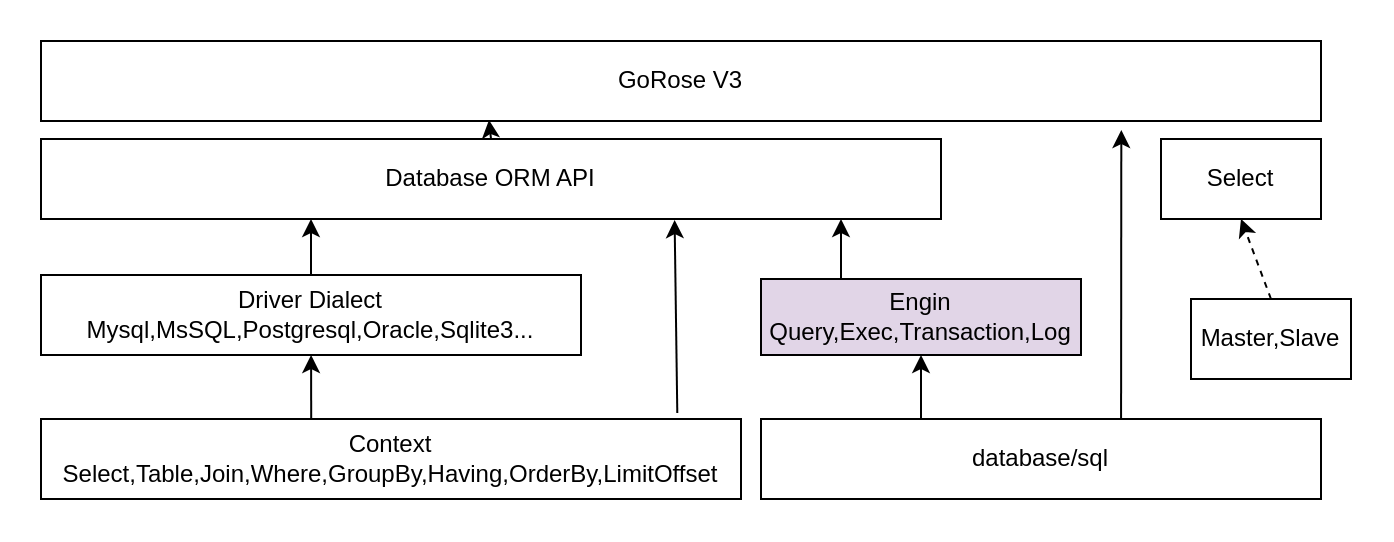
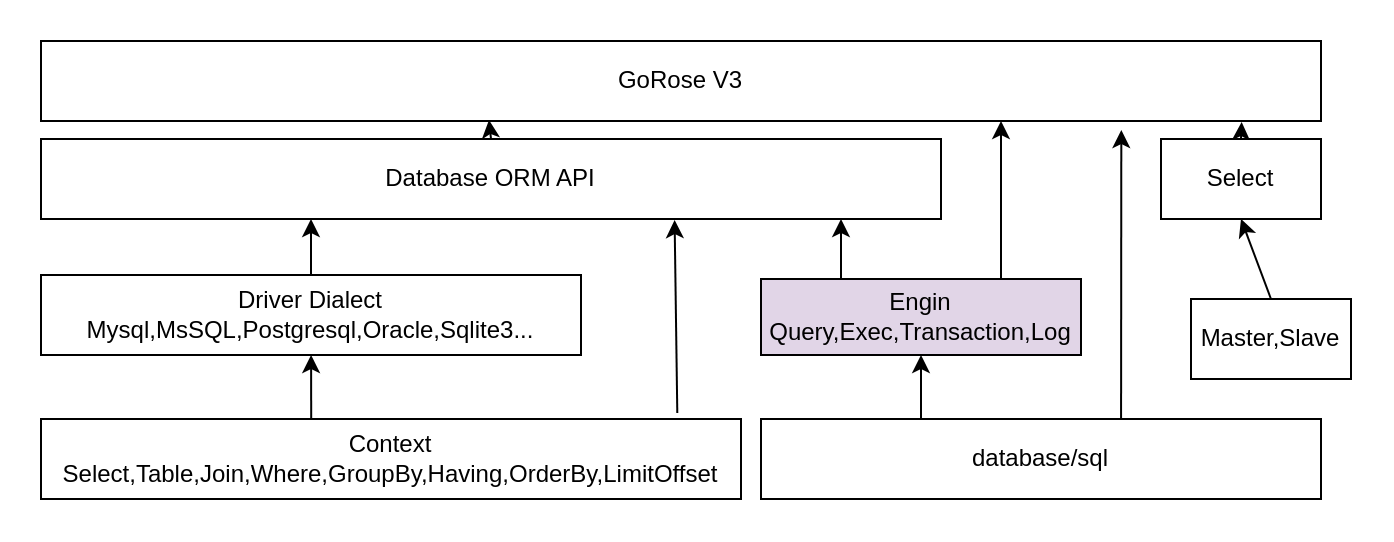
  <mxCell id="0" />
  <mxCell id="1" parent="0" />
  <mxCell id="2" value="" style="edgeStyle=none;html=1;exitX=0.386;exitY=0;exitDx=0;exitDy=0;exitPerimeter=0;" edge="1" parent="1" source="4" target="15"><mxGeometry relative="1" as="geometry" /></mxCell>
  <mxCell id="3" style="edgeStyle=none;html=1;exitX=0.909;exitY=-0.075;exitDx=0;exitDy=0;entryX=0.704;entryY=1.013;entryDx=0;entryDy=0;entryPerimeter=0;exitPerimeter=0;" edge="1" parent="1" source="4" target="12"><mxGeometry relative="1" as="geometry" /></mxCell>
  <mxCell id="4" value="Context&lt;br&gt;Select,Table,Join,Where,GroupBy,Having,OrderBy,LimitOffset" style="rounded=0;whiteSpace=wrap;html=1;" vertex="1" parent="1"><mxGeometry x="20" y="209" width="350" height="40" as="geometry" /></mxCell>
+ <mxCell id="5" style="edgeStyle=none;html=1;exitX=0.75;exitY=0;exitDx=0;exitDy=0;entryX=0.75;entryY=1;entryDx=0;entryDy=0;" edge="1" parent="1" source="7" target="13"><mxGeometry relative="1" as="geometry"><mxPoint x="460" y="49" as="targetPoint" /></mxGeometry></mxCell>
  <mxCell id="6" style="edgeStyle=none;html=1;exitX=0.25;exitY=0;exitDx=0;exitDy=0;" edge="1" parent="1" source="7"><mxGeometry relative="1" as="geometry"><mxPoint x="420" y="109" as="targetPoint" /></mxGeometry></mxCell>
  <mxCell id="7" value="Engin&lt;br&gt;Query,Exec,Transaction,Log" style="rounded=0;whiteSpace=wrap;html=1;fillColor=#e1d5e7;" vertex="1" parent="1"><mxGeometry x="380" y="139" width="160" height="38" as="geometry" /></mxCell>
  <mxCell id="8" value="" style="edgeStyle=none;html=1;entryX=0.5;entryY=1;entryDx=0;entryDy=0;" edge="1" parent="1" target="7"><mxGeometry relative="1" as="geometry"><mxPoint x="460" y="209" as="sourcePoint" /><mxPoint x="480" y="149" as="targetPoint" /></mxGeometry></mxCell>
  <mxCell id="9" style="edgeStyle=none;html=1;entryX=0.844;entryY=1.113;entryDx=0;entryDy=0;entryPerimeter=0;exitX=0.643;exitY=0;exitDx=0;exitDy=0;exitPerimeter=0;" edge="1" parent="1" source="10" target="13"><mxGeometry relative="1" as="geometry" /></mxCell>
  <mxCell id="10" value="database/sql" style="rounded=0;whiteSpace=wrap;html=1;" vertex="1" parent="1"><mxGeometry x="380" y="209" width="280" height="40" as="geometry" /></mxCell>
  <mxCell id="11" style="edgeStyle=none;html=1;exitX=0.5;exitY=0;exitDx=0;exitDy=0;entryX=0.35;entryY=0.988;entryDx=0;entryDy=0;entryPerimeter=0;" edge="1" parent="1" source="12" target="13"><mxGeometry relative="1" as="geometry" /></mxCell>
  <mxCell id="12" value="Database ORM API" style="rounded=0;whiteSpace=wrap;html=1;" vertex="1" parent="1"><mxGeometry x="20" y="69" width="450" height="40" as="geometry" /></mxCell>
  <mxCell id="13" value="GoRose V3" style="rounded=0;whiteSpace=wrap;html=1;" vertex="1" parent="1"><mxGeometry x="20" y="20" width="640" height="40" as="geometry" /></mxCell>
  <mxCell id="14" style="edgeStyle=none;html=1;exitX=0.5;exitY=0;exitDx=0;exitDy=0;entryX=0.3;entryY=1;entryDx=0;entryDy=0;entryPerimeter=0;" edge="1" parent="1" source="15" target="12"><mxGeometry relative="1" as="geometry" /></mxCell>
  <mxCell id="15" value="Driver Dialect&lt;br&gt;Mysql,MsSQL,Postgresql,Oracle,Sqlite3..." style="rounded=0;whiteSpace=wrap;html=1;" vertex="1" parent="1"><mxGeometry x="20" y="137" width="270" height="40" as="geometry" /></mxCell>
+ <mxCell id="16" style="edgeStyle=none;html=1;exitX=0.5;exitY=0;exitDx=0;exitDy=0;entryX=0.938;entryY=1.013;entryDx=0;entryDy=0;entryPerimeter=0;" edge="1" parent="1" source="17" target="13"><mxGeometry relative="1" as="geometry" /></mxCell>
  <mxCell id="17" value="Select" style="rounded=0;whiteSpace=wrap;html=1;" vertex="1" parent="1"><mxGeometry x="580" y="69" width="80" height="40" as="geometry" /></mxCell>
- <mxCell id="18" style="edgeStyle=none;html=1;exitX=0.5;exitY=0;exitDx=0;exitDy=0;entryX=0.5;entryY=1;entryDx=0;entryDy=0;dashed=1;" edge="1" parent="1" source="19" target="17"><mxGeometry relative="1" as="geometry" /></mxCell>
+ <mxCell id="18" style="edgeStyle=none;html=1;exitX=0.5;exitY=0;exitDx=0;exitDy=0;entryX=0.5;entryY=1;entryDx=0;entryDy=0;" edge="1" parent="1" source="19" target="17"><mxGeometry relative="1" as="geometry" /></mxCell>
  <mxCell id="19" value="Master,Slave" style="rounded=0;whiteSpace=wrap;html=1;" vertex="1" parent="1"><mxGeometry x="595" y="149" width="80" height="40" as="geometry" /></mxCell>
